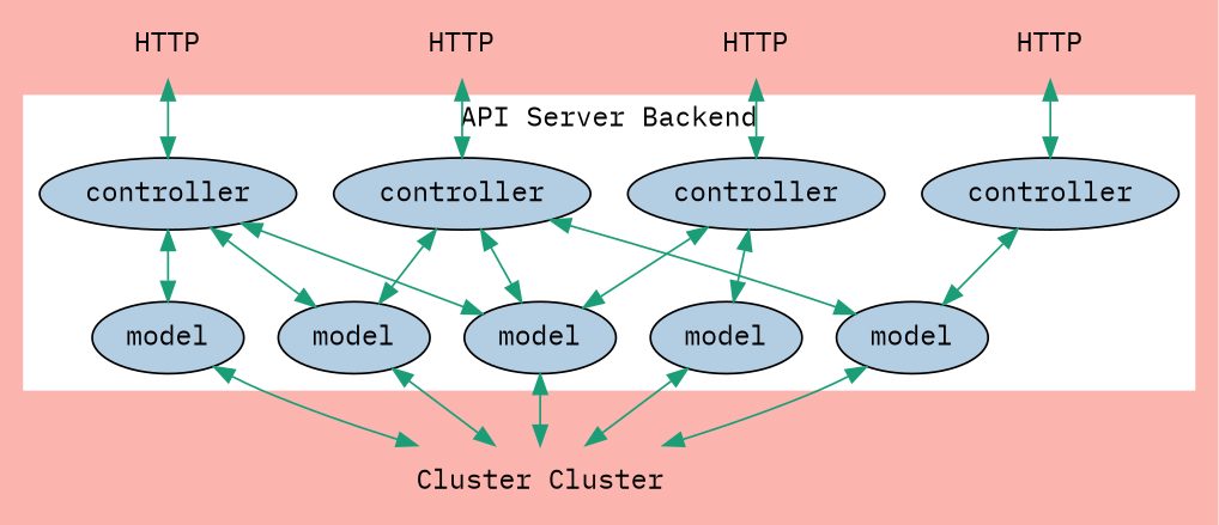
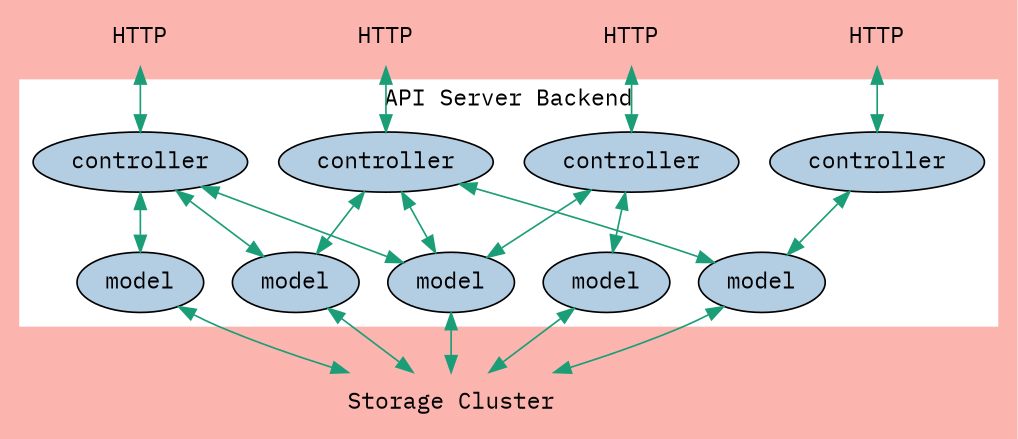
  digraph {
    bgcolor="/pastel14/1"
    fontname="IBM Plex Mono"
    node [fontname="IBM Plex Mono" fillcolor="/pastel14/2" style=filled]
    edge [color="/dark23/1" dir=both fontcolor="/dark23/1" fontname="IBM Plex Mono"]
    n1 [label=HTTP shape=plaintext fillcolor="" style=""]
    n2 [label=HTTP shape=plaintext fillcolor="" style=""]
    n3 [label=HTTP shape=plaintext fillcolor="" style=""]
    n4 [label=HTTP shape=plaintext fillcolor="" style=""]
    n5 [label=controller]
    n6 [label=controller]
    n7 [label=controller]
    n8 [label=controller]
    n9 [label=model]
    n10 [label=model]
    n11 [label=model]
    n12 [label=model]
    n13 [label=model]
-   n14 [label="Cluster Cluster" shape=plaintext fillcolor="" style=""]
+   n14 [label="Storage Cluster" shape=plaintext fillcolor="" style=""]
    subgraph sub_1 {
      bgcolor=white
      n1
      n2
      n3
      n4
    }
    subgraph cluster_2 {
      color=white
      label="API Server Backend"
      style=filled
      subgraph sub_3 {
        color=white
        label="API Server Backend"
        style=filled
        n5
        n6
        n7
        n8
      }
      subgraph sub_4 {
        color=white
        label="API Server Backend"
        style=filled
        n9
        n10
        n11
        n12
        n13
      }
    }
    n1 -> n5
    n2 -> n6
    n3 -> n7
    n4 -> n8
    n5 -> n9
    n5 -> n10
    n5 -> n13
    n6 -> n9
    n6 -> n10
    n6 -> n12
    n7 -> n10
    n7 -> n11
    n8 -> n12
    n9 -> n14
    n10 -> n14
    n11 -> n14
    n12 -> n14
    n13 -> n14
  }
